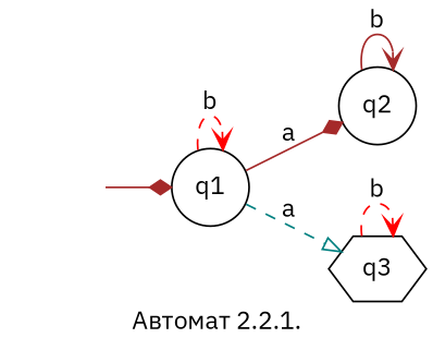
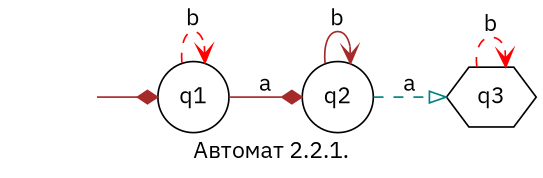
  digraph {
    fontname="IBM Plex Sans"
    label="Автомат 2.2.1."
    rankdir=LR
    node [fontname="IBM Plex Sans" shape=circle]
    edge [arrowhead=vee color=brown fontname="IBM Plex Sans" style=solid]
    "" [shape=none]
    q1
    q2
    q3 [shape=hexagon]
    "" -> q1 [arrowhead=diamond]
    q1 -> q1 [color=red label=b style=dashed]
    q1 -> q2 [arrowhead=diamond label=a]
    q2 -> q2 [label=b]
-   q1 -> q3 [arrowhead=onormal color=teal label=a style=dashed]
+   q2 -> q3 [arrowhead=onormal color=teal label=a style=dashed]
    q3 -> q3 [color=red label=b style=dashed]
  }
